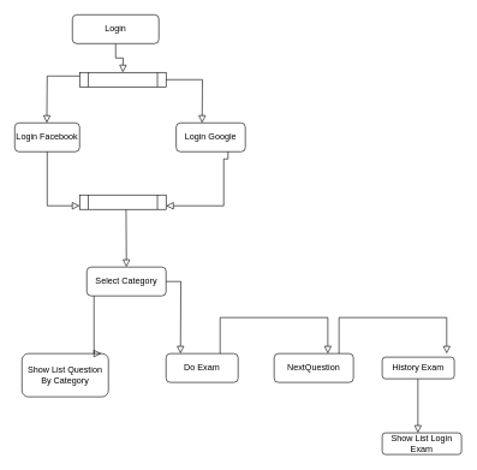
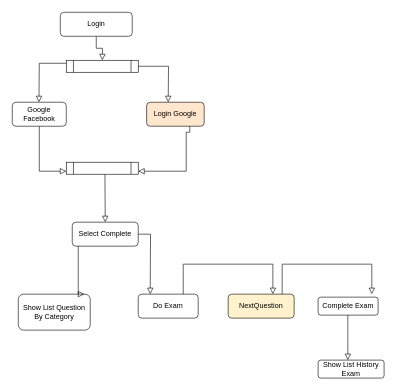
  <mxCell id="0" />
  <mxCell id="1" parent="0" />
  <mxCell id="2" value="" style="rounded=0;html=1;jettySize=auto;orthogonalLoop=1;fontSize=11;endArrow=block;endFill=0;endSize=8;strokeWidth=1;shadow=0;labelBackgroundColor=none;edgeStyle=orthogonalEdgeStyle;" parent="1" source="3" edge="1"><mxGeometry relative="1" as="geometry"><mxPoint x="170" y="100" as="targetPoint" /></mxGeometry></mxCell>
  <mxCell id="3" value="Login" style="rounded=1;whiteSpace=wrap;html=1;fontSize=12;glass=0;strokeWidth=1;shadow=0;" parent="1" vertex="1"><mxGeometry x="100" y="20" width="120" height="40" as="geometry" /></mxCell>
  <mxCell id="4" value="" style="shape=process;whiteSpace=wrap;html=1;backgroundOutline=1;" vertex="1" parent="1"><mxGeometry x="110" y="100" width="120" height="20" as="geometry" /></mxCell>
- <mxCell id="5" value="Login Facebook" style="rounded=1;whiteSpace=wrap;html=1;" vertex="1" parent="1"><mxGeometry x="20" y="170" width="90" height="40" as="geometry" /></mxCell>
- <mxCell id="6" value="Login Google" style="rounded=1;whiteSpace=wrap;html=1;" vertex="1" parent="1"><mxGeometry x="244" y="170" width="96" height="40" as="geometry" /></mxCell>
+ <mxCell id="5" value="Google Facebook" style="rounded=1;whiteSpace=wrap;html=1;" vertex="1" parent="1"><mxGeometry x="20" y="170" width="90" height="40" as="geometry" /></mxCell>
+ <mxCell id="6" value="Login Google" style="rounded=1;whiteSpace=wrap;html=1;fillColor=#ffe6cc;" vertex="1" parent="1"><mxGeometry x="244" y="170" width="96" height="40" as="geometry" /></mxCell>
  <mxCell id="7" value="" style="rounded=0;html=1;jettySize=auto;orthogonalLoop=1;fontSize=11;endArrow=block;endFill=0;endSize=8;strokeWidth=1;shadow=0;labelBackgroundColor=none;edgeStyle=orthogonalEdgeStyle;exitX=0;exitY=0.25;exitDx=0;exitDy=0;" edge="1" parent="1" source="4"><mxGeometry relative="1" as="geometry"><mxPoint x="100" y="110" as="sourcePoint" /><mxPoint x="64.5" y="170" as="targetPoint" /></mxGeometry></mxCell>
  <mxCell id="8" value="" style="rounded=0;html=1;jettySize=auto;orthogonalLoop=1;fontSize=11;endArrow=block;endFill=0;endSize=8;strokeWidth=1;shadow=0;labelBackgroundColor=none;edgeStyle=orthogonalEdgeStyle;exitX=1;exitY=0.5;exitDx=0;exitDy=0;" edge="1" parent="1" source="4"><mxGeometry relative="1" as="geometry"><mxPoint x="315.5" y="110" as="sourcePoint" /><mxPoint x="280" y="170" as="targetPoint" /></mxGeometry></mxCell>
  <mxCell id="9" value="" style="shape=process;whiteSpace=wrap;html=1;backgroundOutline=1;" vertex="1" parent="1"><mxGeometry x="110" y="270" width="120" height="20" as="geometry" /></mxCell>
  <mxCell id="10" value="" style="rounded=0;html=1;jettySize=auto;orthogonalLoop=1;fontSize=11;endArrow=block;endFill=0;endSize=8;strokeWidth=1;shadow=0;labelBackgroundColor=none;edgeStyle=orthogonalEdgeStyle;entryX=0;entryY=0.75;entryDx=0;entryDy=0;exitX=0.5;exitY=1;exitDx=0;exitDy=0;" edge="1" parent="1" source="5" target="9"><mxGeometry relative="1" as="geometry"><mxPoint x="40" y="240" as="sourcePoint" /><mxPoint x="10" y="335" as="targetPoint" /></mxGeometry></mxCell>
  <mxCell id="11" value="" style="rounded=0;html=1;jettySize=auto;orthogonalLoop=1;fontSize=11;endArrow=block;endFill=0;endSize=8;strokeWidth=1;shadow=0;labelBackgroundColor=none;edgeStyle=orthogonalEdgeStyle;exitX=0.75;exitY=1;exitDx=0;exitDy=0;" edge="1" parent="1" source="6"><mxGeometry relative="1" as="geometry"><mxPoint x="310" y="220" as="sourcePoint" /><mxPoint x="230" y="285" as="targetPoint" /><Array as="points"><mxPoint x="316" y="220" /><mxPoint x="310" y="220" /><mxPoint x="310" y="285" /></Array></mxGeometry></mxCell>
- <mxCell id="12" value="Select Category" style="rounded=1;whiteSpace=wrap;html=1;" vertex="1" parent="1"><mxGeometry x="120" y="370" width="110" height="40" as="geometry" /></mxCell>
+ <mxCell id="12" value="Select Complete" style="rounded=1;whiteSpace=wrap;html=1;" vertex="1" parent="1"><mxGeometry x="120" y="370" width="110" height="40" as="geometry" /></mxCell>
  <mxCell id="13" value="" style="rounded=0;html=1;jettySize=auto;orthogonalLoop=1;fontSize=11;endArrow=block;endFill=0;endSize=8;strokeWidth=1;shadow=0;labelBackgroundColor=none;edgeStyle=orthogonalEdgeStyle;entryX=0.5;entryY=0;entryDx=0;entryDy=0;" edge="1" parent="1" target="12"><mxGeometry relative="1" as="geometry"><mxPoint x="174.5" y="290" as="sourcePoint" /><mxPoint x="174.5" y="340" as="targetPoint" /></mxGeometry></mxCell>
  <mxCell id="14" value="Show List Question By Category" style="rounded=1;whiteSpace=wrap;html=1;" vertex="1" parent="1"><mxGeometry x="30" y="490" width="120" height="60" as="geometry" /></mxCell>
  <mxCell id="15" value="Do Exam" style="rounded=1;whiteSpace=wrap;html=1;" vertex="1" parent="1"><mxGeometry x="230" y="490" width="100" height="40" as="geometry" /></mxCell>
  <mxCell id="16" value="" style="rounded=0;html=1;jettySize=auto;orthogonalLoop=1;fontSize=11;endArrow=block;endFill=0;endSize=8;strokeWidth=1;shadow=0;labelBackgroundColor=none;edgeStyle=orthogonalEdgeStyle;entryX=0.917;entryY=0;entryDx=0;entryDy=0;entryPerimeter=0;" edge="1" parent="1" target="14"><mxGeometry relative="1" as="geometry"><mxPoint x="130" y="410" as="sourcePoint" /><mxPoint x="130" y="460" as="targetPoint" /><Array as="points"><mxPoint x="130" y="420" /><mxPoint x="130" y="420" /></Array></mxGeometry></mxCell>
  <mxCell id="17" value="" style="rounded=0;html=1;jettySize=auto;orthogonalLoop=1;fontSize=11;endArrow=block;endFill=0;endSize=8;strokeWidth=1;shadow=0;labelBackgroundColor=none;edgeStyle=orthogonalEdgeStyle;exitX=1;exitY=0.5;exitDx=0;exitDy=0;" edge="1" parent="1" source="12"><mxGeometry relative="1" as="geometry"><mxPoint x="250" y="390" as="sourcePoint" /><mxPoint x="250" y="490" as="targetPoint" /></mxGeometry></mxCell>
- <mxCell id="18" value="NextQuestion" style="rounded=1;whiteSpace=wrap;html=1;" vertex="1" parent="1"><mxGeometry x="380" y="490" width="110" height="40" as="geometry" /></mxCell>
- <mxCell id="19" value="History Exam" style="rounded=1;whiteSpace=wrap;html=1;" vertex="1" parent="1"><mxGeometry x="530" y="495" width="100" height="30" as="geometry" /></mxCell>
+ <mxCell id="18" value="NextQuestion" style="rounded=1;whiteSpace=wrap;html=1;fillColor=#fff2cc;" vertex="1" parent="1"><mxGeometry x="380" y="490" width="110" height="40" as="geometry" /></mxCell>
+ <mxCell id="19" value="Complete Exam" style="rounded=1;whiteSpace=wrap;html=1;" vertex="1" parent="1"><mxGeometry x="530" y="495" width="100" height="30" as="geometry" /></mxCell>
  <mxCell id="20" value="" style="rounded=0;html=1;jettySize=auto;orthogonalLoop=1;fontSize=11;endArrow=block;endFill=0;endSize=8;strokeWidth=1;shadow=0;labelBackgroundColor=none;edgeStyle=orthogonalEdgeStyle;exitX=0.75;exitY=0;exitDx=0;exitDy=0;" edge="1" parent="1" source="15"><mxGeometry relative="1" as="geometry"><mxPoint x="300" y="450" as="sourcePoint" /><mxPoint x="454.5" y="490" as="targetPoint" /><Array as="points"><mxPoint x="305" y="440" /><mxPoint x="455" y="440" /></Array></mxGeometry></mxCell>
  <mxCell id="21" value="" style="rounded=0;html=1;jettySize=auto;orthogonalLoop=1;fontSize=11;endArrow=block;endFill=0;endSize=8;strokeWidth=1;shadow=0;labelBackgroundColor=none;edgeStyle=orthogonalEdgeStyle;exitX=0.75;exitY=0;exitDx=0;exitDy=0;" edge="1" parent="1"><mxGeometry relative="1" as="geometry"><mxPoint x="470" y="490" as="sourcePoint" /><mxPoint x="619.5" y="490" as="targetPoint" /><Array as="points"><mxPoint x="470" y="440" /><mxPoint x="620" y="440" /></Array></mxGeometry></mxCell>
- <mxCell id="22" value="Show List Login Exam" style="rounded=1;whiteSpace=wrap;html=1;" vertex="1" parent="1"><mxGeometry x="530" y="600" width="110" height="30" as="geometry" /></mxCell>
+ <mxCell id="22" value="Show List History Exam" style="rounded=1;whiteSpace=wrap;html=1;" vertex="1" parent="1"><mxGeometry x="530" y="600" width="110" height="30" as="geometry" /></mxCell>
  <mxCell id="23" value="" style="rounded=0;html=1;jettySize=auto;orthogonalLoop=1;fontSize=11;endArrow=block;endFill=0;endSize=8;strokeWidth=1;shadow=0;labelBackgroundColor=none;edgeStyle=orthogonalEdgeStyle;entryX=0.917;entryY=0;entryDx=0;entryDy=0;entryPerimeter=0;" edge="1" parent="1"><mxGeometry relative="1" as="geometry"><mxPoint x="579.5" y="525" as="sourcePoint" /><mxPoint x="579.54" y="600" as="targetPoint" /><Array as="points"><mxPoint x="579.5" y="535" /><mxPoint x="579.5" y="535" /></Array></mxGeometry></mxCell>
